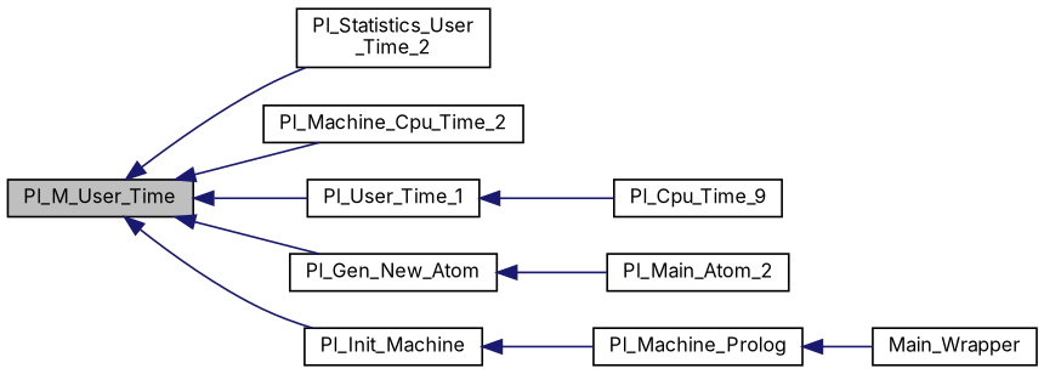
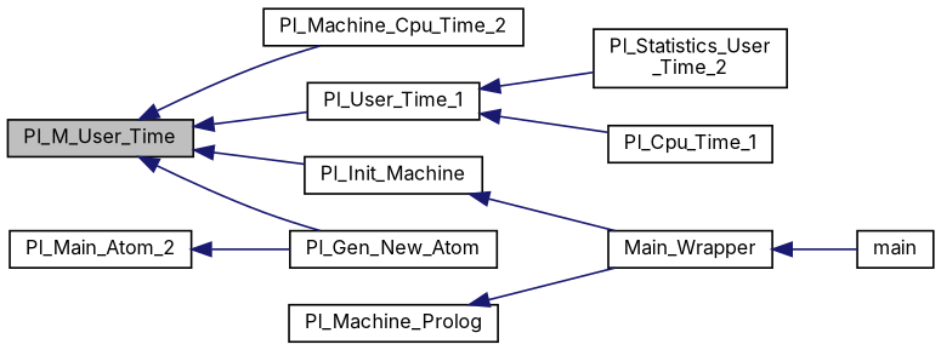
  digraph {
    fontname=Inter
    rankdir=LR
    node [color=black fillcolor=white fontname=Inter fontsize=10 shape=record style=filled]
    edge [color=midnightblue dir=back fontname=Inter fontsize=10 labelfontname=Helvetica labelfontsize=10 style=solid]
    n1 [fillcolor=grey75 fontcolor=black height=0.2 label=Pl_M_User_Time width=0.4]
    n2 [height=0.2 label="Pl_Statistics_User\l_Time_2" width=0.4]
    n3 [height=0.2 label=Pl_Machine_Cpu_Time_2 width=0.4]
    n4 [height=0.2 label=Pl_User_Time_1 width=0.4]
    n5 [height=0.2 label=Pl_Gen_New_Atom width=0.4]
    n6 [height=0.2 label=Pl_Init_Machine width=0.4]
-   n7 [height=0.2 label=Pl_Cpu_Time_9 width=0.4]
+   n7 [height=0.2 label=Pl_Cpu_Time_1 width=0.4]
    n8 [height=0.2 label=Pl_Main_Atom_2 width=0.4]
    n9 [height=0.2 label=Pl_Machine_Prolog width=0.4]
    n10 [height=0.2 label=Main_Wrapper width=0.4]
-   n1 -> n2
+   n11 [height=0.2 label=main width=0.4]
+   n4 -> n2
    n1 -> n3
    n1 -> n4
    n1 -> n5
    n1 -> n6
    n4 -> n7
-   n5 -> n8
-   n6 -> n9
+   n8 -> n5
+   n6 -> n10
    n9 -> n10
+   n10 -> n11
  }
